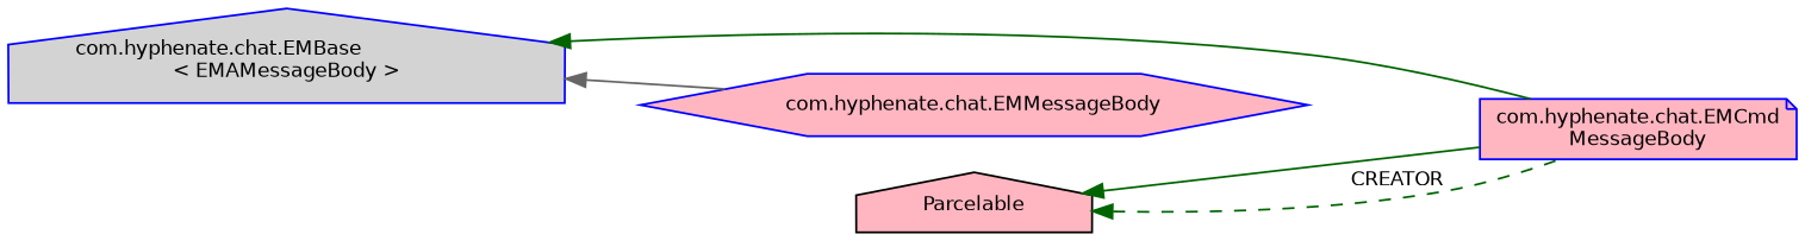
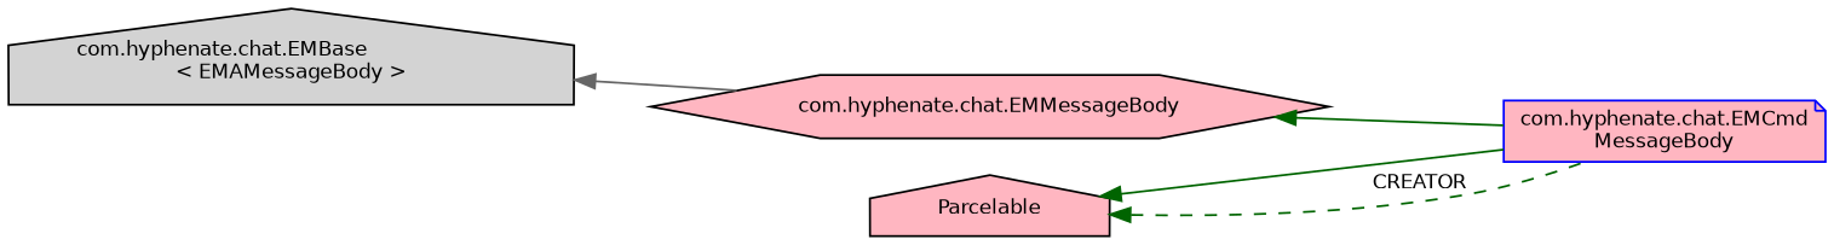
  digraph {
    rankdir=LR
    node [color=blue fillcolor=lightpink fontname=Helvetica fontsize=10 shape=house style=filled]
    edge [color=darkgreen dir=back fontname=Helvetica fontsize=10 labelfontname=Helvetica labelfontsize=10 style=solid]
    n1 [fontcolor=black height=0.2 label="com.hyphenate.chat.EMCmd\lMessageBody" shape=note width=0.4]
-   n2 [height=0.2 label="com.hyphenate.chat.EMMessageBody" shape=hexagon width=0.4]
-   n3 [fillcolor=lightgrey height=0.2 label="com.hyphenate.chat.EMBase\l\< EMAMessageBody \>" width=0.4]
+   n2 [color=black height=0.2 label="com.hyphenate.chat.EMMessageBody" shape=hexagon width=0.4]
+   n3 [color=black fillcolor=lightgrey height=0.2 label="com.hyphenate.chat.EMBase\l\< EMAMessageBody \>" width=0.4]
    n4 [color=black height=0.2 label=Parcelable width=0.4]
-   n3 -> n1
+   n2 -> n1
    n3 -> n2 [color=gray40]
    n4 -> n1
    n4 -> n1 [label=" CREATOR" style=dashed]
  }
